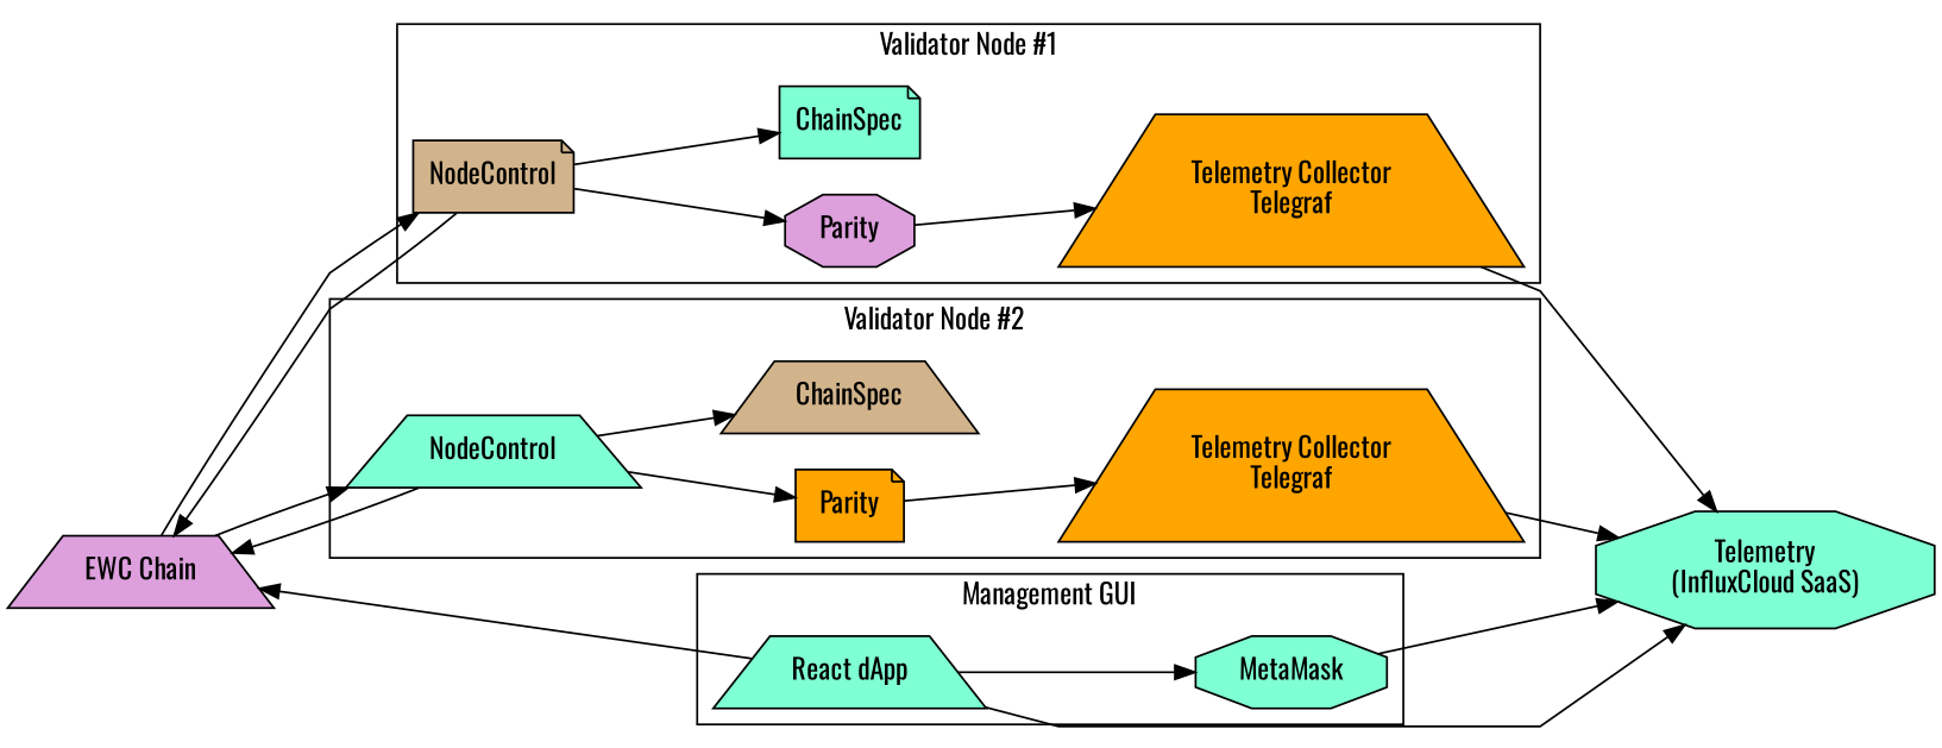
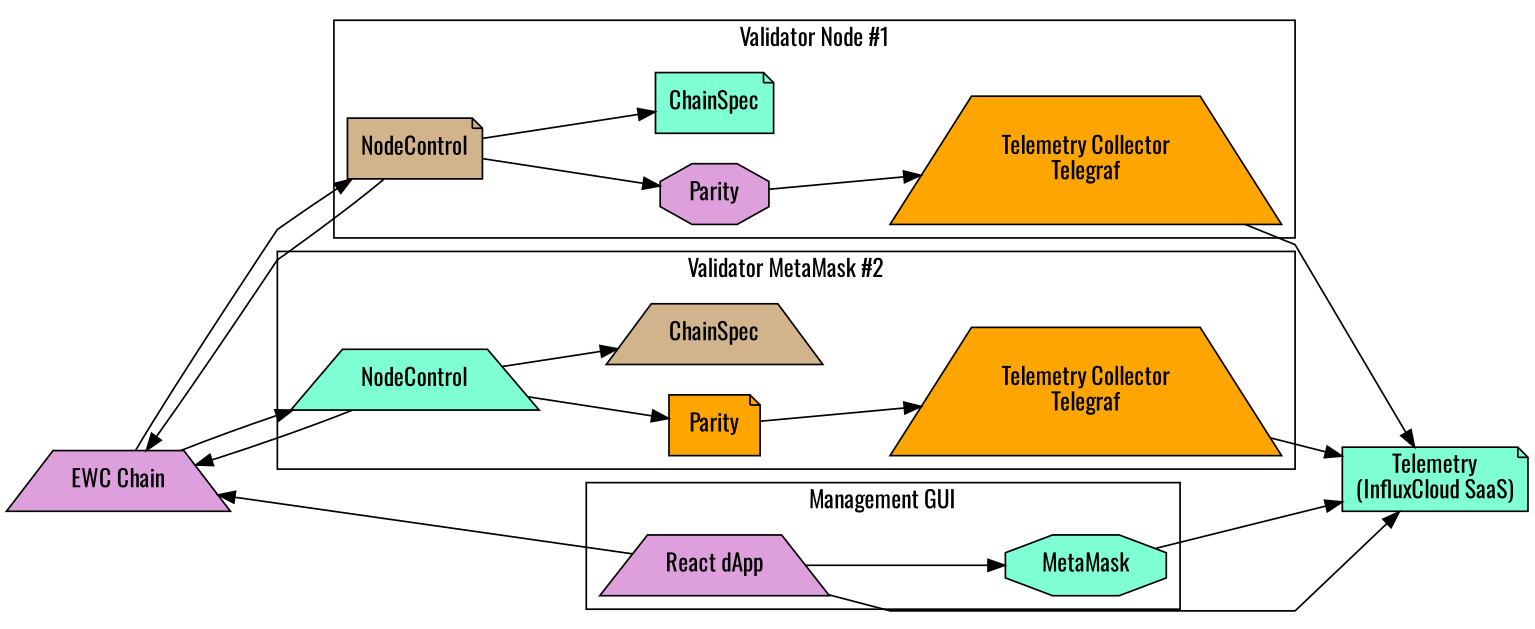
  digraph {
    fontname=Oswald
    rankdir=LR
    splines=compound
    node [fillcolor=aquamarine fontname=Oswald shape=trapezium style=filled]
    edge [fontname=Oswald]
    n1 [fillcolor=plum label=Parity shape=octagon]
    n2 [fillcolor=orange label="Telemetry Collector\nTelegraf"]
    n3 [fillcolor=tan label=NodeControl shape=note]
    n4 [label=ChainSpec shape=note]
    n5 [fillcolor=orange label=Parity shape=note]
    n6 [fillcolor=orange label="Telemetry Collector\nTelegraf"]
    n7 [label=NodeControl]
    n8 [fillcolor=tan label=ChainSpec]
-   n9 [label="React dApp"]
+   n9 [fillcolor=plum label="React dApp"]
    n10 [label=MetaMask shape=octagon]
-   n11 [label="Telemetry\n(InfluxCloud SaaS)" shape=octagon]
+   n11 [label="Telemetry\n(InfluxCloud SaaS)" shape=note]
    n12 [fillcolor=plum label="EWC Chain"]
    subgraph cluster_1 {
      fillcolor=lightgrey
      label="Validator Node #1"
      n1
      n2
      n3
      n4
    }
    subgraph cluster_2 {
      fillcolor=lightgrey
-     label="Validator Node #2"
+     label="Validator MetaMask #2"
      n5
      n6
      n7
      n8
    }
    subgraph cluster_3 {
      fillcolor=lightgrey
      label="Management GUI"
      n9
      n10
    }
    n1 -> n2
    n2 -> n11
    n3 -> n1
    n3 -> n4
    n3 -> n12 [weight=0]
    n5 -> n6
    n6 -> n11
    n7 -> n5
    n7 -> n8
    n7 -> n12 [weight=0]
    n9 -> n10
    n9 -> n11
    n9 -> n12 [constraint=false]
    n10 -> n11
    n12 -> n3 [weight=false]
    n12 -> n7 [weight=false]
  }
